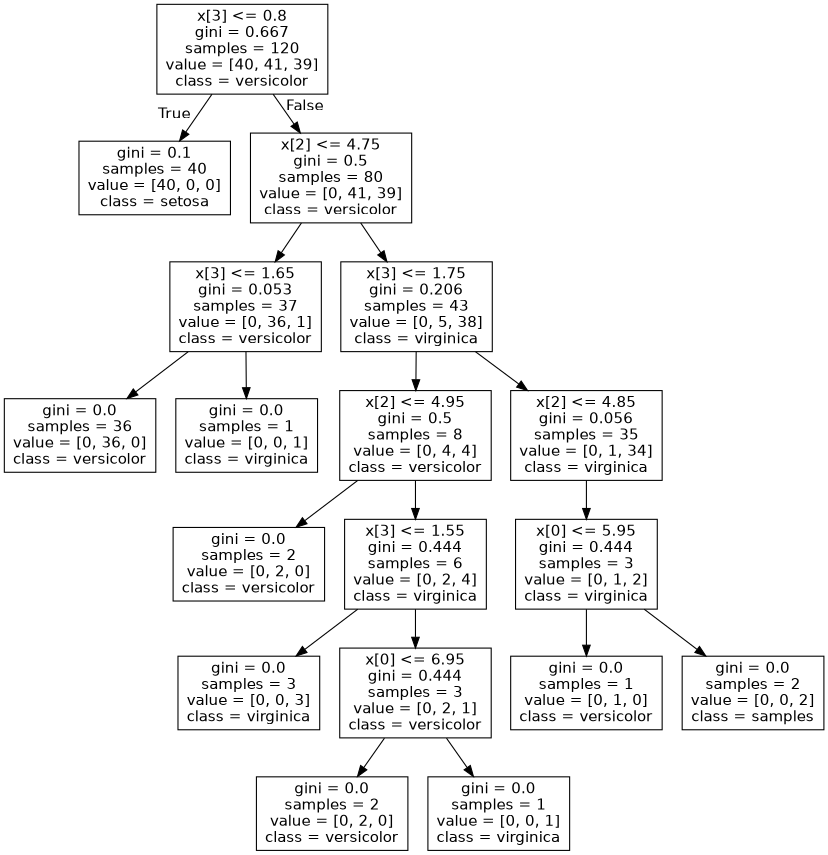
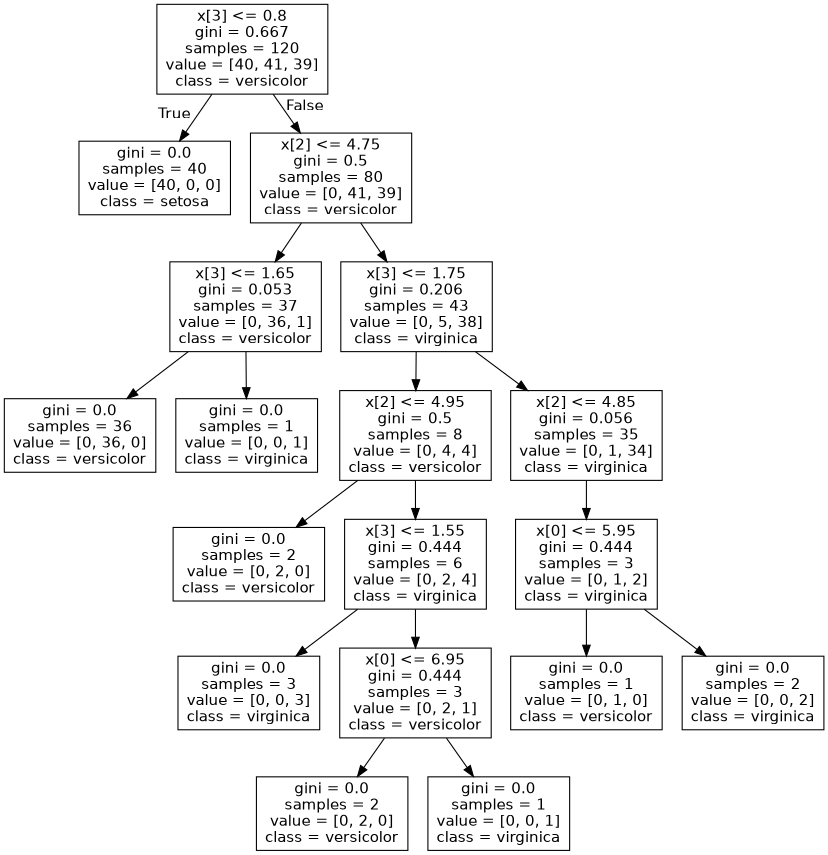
  digraph {
    node [fontname=helvetica shape=box]
    edge [fontname=helvetica]
    n1 [label="x[3] <= 0.8\ngini = 0.667\nsamples = 120\nvalue = [40, 41, 39]\nclass = versicolor"]
-   n2 [label="gini = 0.1\nsamples = 40\nvalue = [40, 0, 0]\nclass = setosa"]
+   n2 [label="gini = 0.0\nsamples = 40\nvalue = [40, 0, 0]\nclass = setosa"]
    n3 [label="x[2] <= 4.75\ngini = 0.5\nsamples = 80\nvalue = [0, 41, 39]\nclass = versicolor"]
    n4 [label="x[3] <= 1.65\ngini = 0.053\nsamples = 37\nvalue = [0, 36, 1]\nclass = versicolor"]
    n5 [label="x[3] <= 1.75\ngini = 0.206\nsamples = 43\nvalue = [0, 5, 38]\nclass = virginica"]
    n6 [label="gini = 0.0\nsamples = 36\nvalue = [0, 36, 0]\nclass = versicolor"]
    n7 [label="gini = 0.0\nsamples = 1\nvalue = [0, 0, 1]\nclass = virginica"]
    n8 [label="x[2] <= 4.95\ngini = 0.5\nsamples = 8\nvalue = [0, 4, 4]\nclass = versicolor"]
    n9 [label="x[2] <= 4.85\ngini = 0.056\nsamples = 35\nvalue = [0, 1, 34]\nclass = virginica"]
    n10 [label="gini = 0.0\nsamples = 2\nvalue = [0, 2, 0]\nclass = versicolor"]
    n11 [label="x[3] <= 1.55\ngini = 0.444\nsamples = 6\nvalue = [0, 2, 4]\nclass = virginica"]
    n12 [label="x[0] <= 5.95\ngini = 0.444\nsamples = 3\nvalue = [0, 1, 2]\nclass = virginica"]
    n13 [label="gini = 0.0\nsamples = 3\nvalue = [0, 0, 3]\nclass = virginica"]
    n14 [label="x[0] <= 6.95\ngini = 0.444\nsamples = 3\nvalue = [0, 2, 1]\nclass = versicolor"]
    n15 [label="gini = 0.0\nsamples = 2\nvalue = [0, 2, 0]\nclass = versicolor"]
    n16 [label="gini = 0.0\nsamples = 1\nvalue = [0, 0, 1]\nclass = virginica"]
    n17 [label="gini = 0.0\nsamples = 1\nvalue = [0, 1, 0]\nclass = versicolor"]
-   n18 [label="gini = 0.0\nsamples = 2\nvalue = [0, 0, 2]\nclass = samples"]
+   n18 [label="gini = 0.0\nsamples = 2\nvalue = [0, 0, 2]\nclass = virginica"]
    n1 -> n2 [headlabel=True labelangle=45 labeldistance=2.5]
    n1 -> n3 [headlabel=False labelangle=-45 labeldistance=2.5]
    n3 -> n4
    n3 -> n5
    n4 -> n6
    n4 -> n7
    n5 -> n8
    n5 -> n9
    n8 -> n10
    n8 -> n11
    n9 -> n12
    n11 -> n13
    n11 -> n14
    n12 -> n17
    n12 -> n18
    n14 -> n15
    n14 -> n16
  }
